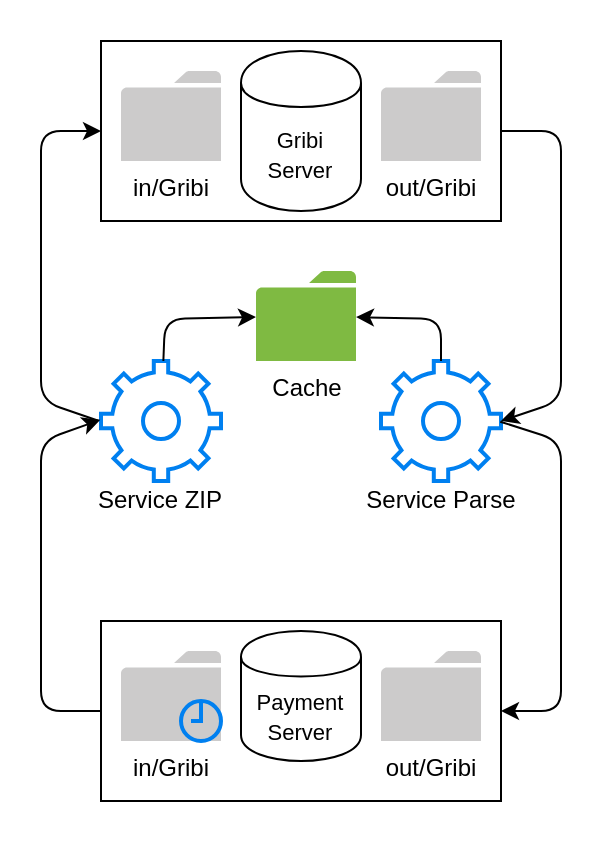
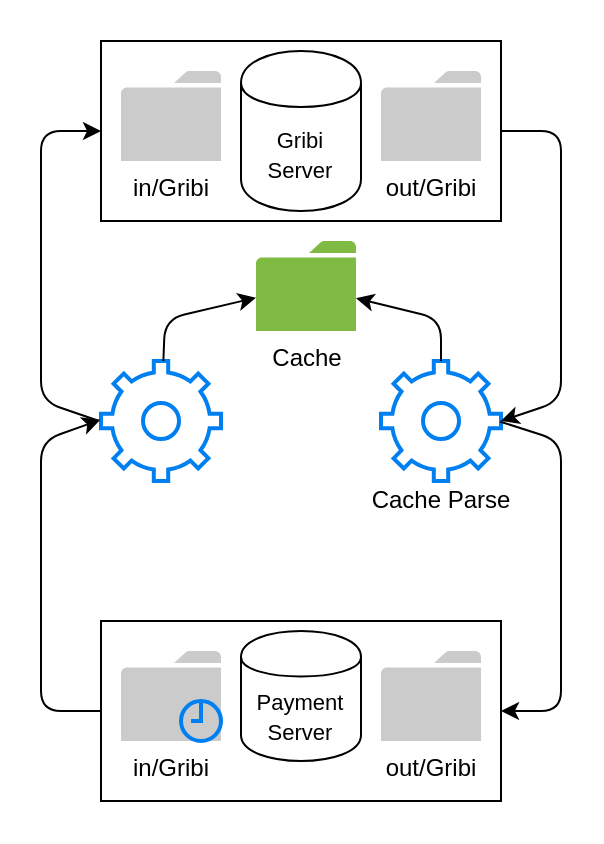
  <mxCell id="0" />
  <mxCell id="1" parent="0" />
  <mxCell id="2" value="" style="rounded=0;whiteSpace=wrap;html=1;fillColor=none;" vertex="1" parent="1"><mxGeometry x="50" y="20" width="200" height="90" as="geometry" /></mxCell>
  <mxCell id="3" value="&lt;font style=&quot;font-size: 11px&quot;&gt;Gribi Server&lt;/font&gt;" style="shape=cylinder;whiteSpace=wrap;html=1;boundedLbl=1;backgroundOutline=1;" vertex="1" parent="1"><mxGeometry x="120" y="25" width="60" height="80" as="geometry" /></mxCell>
  <mxCell id="4" value="in/Gribi" style="pointerEvents=1;shadow=0;dashed=0;html=1;strokeColor=none;labelPosition=center;verticalLabelPosition=bottom;verticalAlign=top;outlineConnect=0;align=center;shape=mxgraph.office.concepts.folder;fillColor=#CCCBCB;" vertex="1" parent="1"><mxGeometry x="60" y="35" width="50" height="45" as="geometry" /></mxCell>
  <mxCell id="5" value="out/Gribi" style="pointerEvents=1;shadow=0;dashed=0;html=1;strokeColor=none;labelPosition=center;verticalLabelPosition=bottom;verticalAlign=top;outlineConnect=0;align=center;shape=mxgraph.office.concepts.folder;fillColor=#CCCBCB;" vertex="1" parent="1"><mxGeometry x="190" y="35" width="50" height="45" as="geometry" /></mxCell>
  <mxCell id="6" value="" style="rounded=0;whiteSpace=wrap;html=1;fillColor=none;" vertex="1" parent="1"><mxGeometry x="50" y="310" width="200" height="90" as="geometry" /></mxCell>
  <mxCell id="7" value="&lt;font style=&quot;font-size: 11px&quot;&gt;Payment Server&lt;/font&gt;" style="shape=cylinder;whiteSpace=wrap;html=1;boundedLbl=1;backgroundOutline=1;" vertex="1" parent="1"><mxGeometry x="120" y="315" width="60" height="65" as="geometry" /></mxCell>
  <mxCell id="8" value="in/Gribi" style="pointerEvents=1;shadow=0;dashed=0;html=1;strokeColor=none;labelPosition=center;verticalLabelPosition=bottom;verticalAlign=top;outlineConnect=0;align=center;shape=mxgraph.office.concepts.folder;fillColor=#CCCBCB;" vertex="1" parent="1"><mxGeometry x="60" y="325" width="50" height="45" as="geometry" /></mxCell>
  <mxCell id="9" value="out/Gribi" style="pointerEvents=1;shadow=0;dashed=0;html=1;strokeColor=none;labelPosition=center;verticalLabelPosition=bottom;verticalAlign=top;outlineConnect=0;align=center;shape=mxgraph.office.concepts.folder;fillColor=#CCCBCB;" vertex="1" parent="1"><mxGeometry x="190" y="325" width="50" height="45" as="geometry" /></mxCell>
  <mxCell id="10" value="" style="html=1;verticalLabelPosition=bottom;align=center;labelBackgroundColor=#ffffff;verticalAlign=top;strokeWidth=2;strokeColor=#0080F0;shadow=0;dashed=0;shape=mxgraph.ios7.icons.clock;fillColor=none;" vertex="1" parent="1"><mxGeometry x="90" y="350" width="20" height="20" as="geometry" /></mxCell>
  <mxCell id="11" value="" style="html=1;verticalLabelPosition=bottom;align=center;labelBackgroundColor=#ffffff;verticalAlign=top;strokeWidth=2;strokeColor=#0080F0;shadow=0;dashed=0;shape=mxgraph.ios7.icons.settings;fillColor=none;" vertex="1" parent="1"><mxGeometry x="50" y="180" width="60" height="60" as="geometry" /></mxCell>
  <mxCell id="12" value="" style="html=1;verticalLabelPosition=bottom;align=center;labelBackgroundColor=#ffffff;verticalAlign=top;strokeWidth=2;strokeColor=#0080F0;shadow=0;dashed=0;shape=mxgraph.ios7.icons.settings;fillColor=none;" vertex="1" parent="1"><mxGeometry x="190" y="180" width="60" height="60" as="geometry" /></mxCell>
- <mxCell id="13" value="Service ZIP" style="text;html=1;strokeColor=none;fillColor=none;align=center;verticalAlign=middle;whiteSpace=wrap;rounded=0;" vertex="1" parent="1"><mxGeometry x="45" y="240" width="70" height="20" as="geometry" /></mxCell>
- <mxCell id="14" value="Service Parse" style="text;html=1;strokeColor=none;fillColor=none;align=center;verticalAlign=middle;whiteSpace=wrap;rounded=0;" vertex="1" parent="1"><mxGeometry x="177.5" y="240" width="85" height="20" as="geometry" /></mxCell>
- <mxCell id="15" value="Cache" style="pointerEvents=1;shadow=0;dashed=0;html=1;strokeColor=none;labelPosition=center;verticalLabelPosition=bottom;verticalAlign=top;outlineConnect=0;align=center;shape=mxgraph.office.concepts.folder;fillColor=#7FBA42;" vertex="1" parent="1"><mxGeometry x="127.5" y="135" width="50" height="45" as="geometry" /></mxCell>
+ <mxCell id="14" value="Cache Parse" style="text;html=1;strokeColor=none;fillColor=none;align=center;verticalAlign=middle;whiteSpace=wrap;rounded=0;" vertex="1" parent="1"><mxGeometry x="177.5" y="240" width="85" height="20" as="geometry" /></mxCell>
+ <mxCell id="15" value="Cache" style="pointerEvents=1;shadow=0;dashed=0;html=1;strokeColor=none;labelPosition=center;verticalLabelPosition=bottom;verticalAlign=top;outlineConnect=0;align=center;shape=mxgraph.office.concepts.folder;fillColor=#7FBA42;" vertex="1" parent="1"><mxGeometry x="127.5" y="120" width="50" height="45" as="geometry" /></mxCell>
  <mxCell id="16" value="" style="endArrow=classic;html=1;" edge="1" parent="1" source="11" target="15"><mxGeometry width="50" height="50" relative="1" as="geometry"><mxPoint x="130" y="200" as="sourcePoint" /><mxPoint x="180" y="150" as="targetPoint" /><Array as="points"><mxPoint x="82" y="159" /></Array></mxGeometry></mxCell>
  <mxCell id="17" value="" style="endArrow=classic;html=1;exitX=0.5;exitY=0;exitDx=0;exitDy=0;exitPerimeter=0;" edge="1" parent="1" source="12" target="15"><mxGeometry width="50" height="50" relative="1" as="geometry"><mxPoint x="130" y="200" as="sourcePoint" /><mxPoint x="178" y="161" as="targetPoint" /><Array as="points"><mxPoint x="220" y="159" /></Array></mxGeometry></mxCell>
  <mxCell id="18" value="" style="endArrow=classic;html=1;exitX=0.994;exitY=0.506;exitDx=0;exitDy=0;exitPerimeter=0;entryX=1;entryY=0.5;entryDx=0;entryDy=0;" edge="1" parent="1" source="12" target="6"><mxGeometry width="50" height="50" relative="1" as="geometry"><mxPoint x="250" y="180" as="sourcePoint" /><mxPoint x="300" y="130" as="targetPoint" /><Array as="points"><mxPoint x="280" y="220" /><mxPoint x="280" y="355" /></Array></mxGeometry></mxCell>
  <mxCell id="19" value="" style="endArrow=classic;html=1;exitX=0;exitY=0.5;exitDx=0;exitDy=0;entryX=-0.006;entryY=0.49;entryDx=0;entryDy=0;entryPerimeter=0;" edge="1" parent="1" source="6" target="11"><mxGeometry width="50" height="50" relative="1" as="geometry"><mxPoint x="30" y="180" as="sourcePoint" /><mxPoint x="80" y="130" as="targetPoint" /><Array as="points"><mxPoint x="20" y="355" /><mxPoint x="20" y="220" /></Array></mxGeometry></mxCell>
  <mxCell id="20" value="" style="endArrow=classic;html=1;exitX=-0.022;exitY=0.498;exitDx=0;exitDy=0;exitPerimeter=0;entryX=0;entryY=0.5;entryDx=0;entryDy=0;" edge="1" parent="1" source="11" target="2"><mxGeometry width="50" height="50" relative="1" as="geometry"><mxPoint x="20" y="170" as="sourcePoint" /><mxPoint x="70" y="120" as="targetPoint" /><Array as="points"><mxPoint x="20" y="200" /><mxPoint x="20" y="65" /></Array></mxGeometry></mxCell>
  <mxCell id="21" value="" style="endArrow=classic;html=1;exitX=1;exitY=0.5;exitDx=0;exitDy=0;" edge="1" parent="1" source="2"><mxGeometry width="50" height="50" relative="1" as="geometry"><mxPoint x="250" y="190" as="sourcePoint" /><mxPoint x="250" y="210" as="targetPoint" /><Array as="points"><mxPoint x="280" y="65" /><mxPoint x="280" y="200" /></Array></mxGeometry></mxCell>
